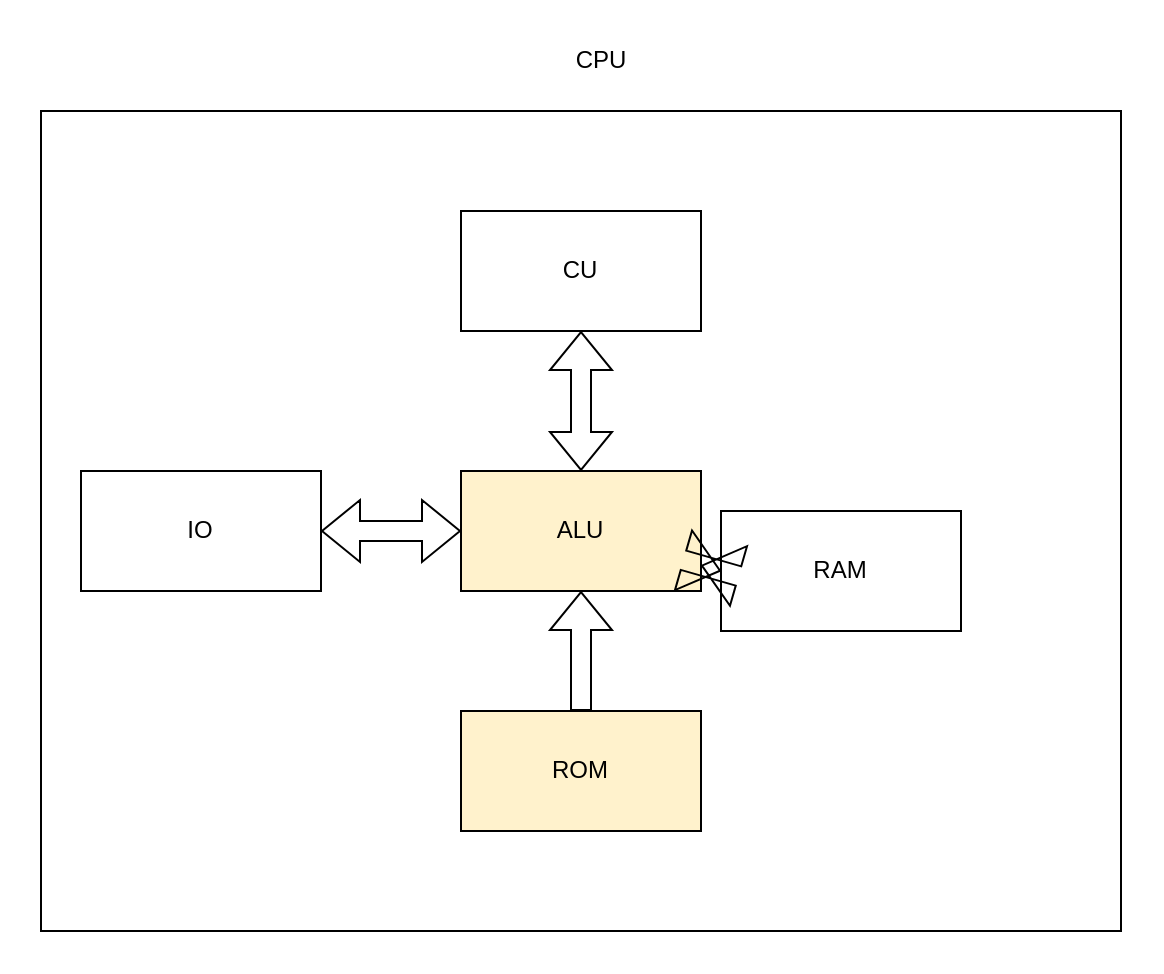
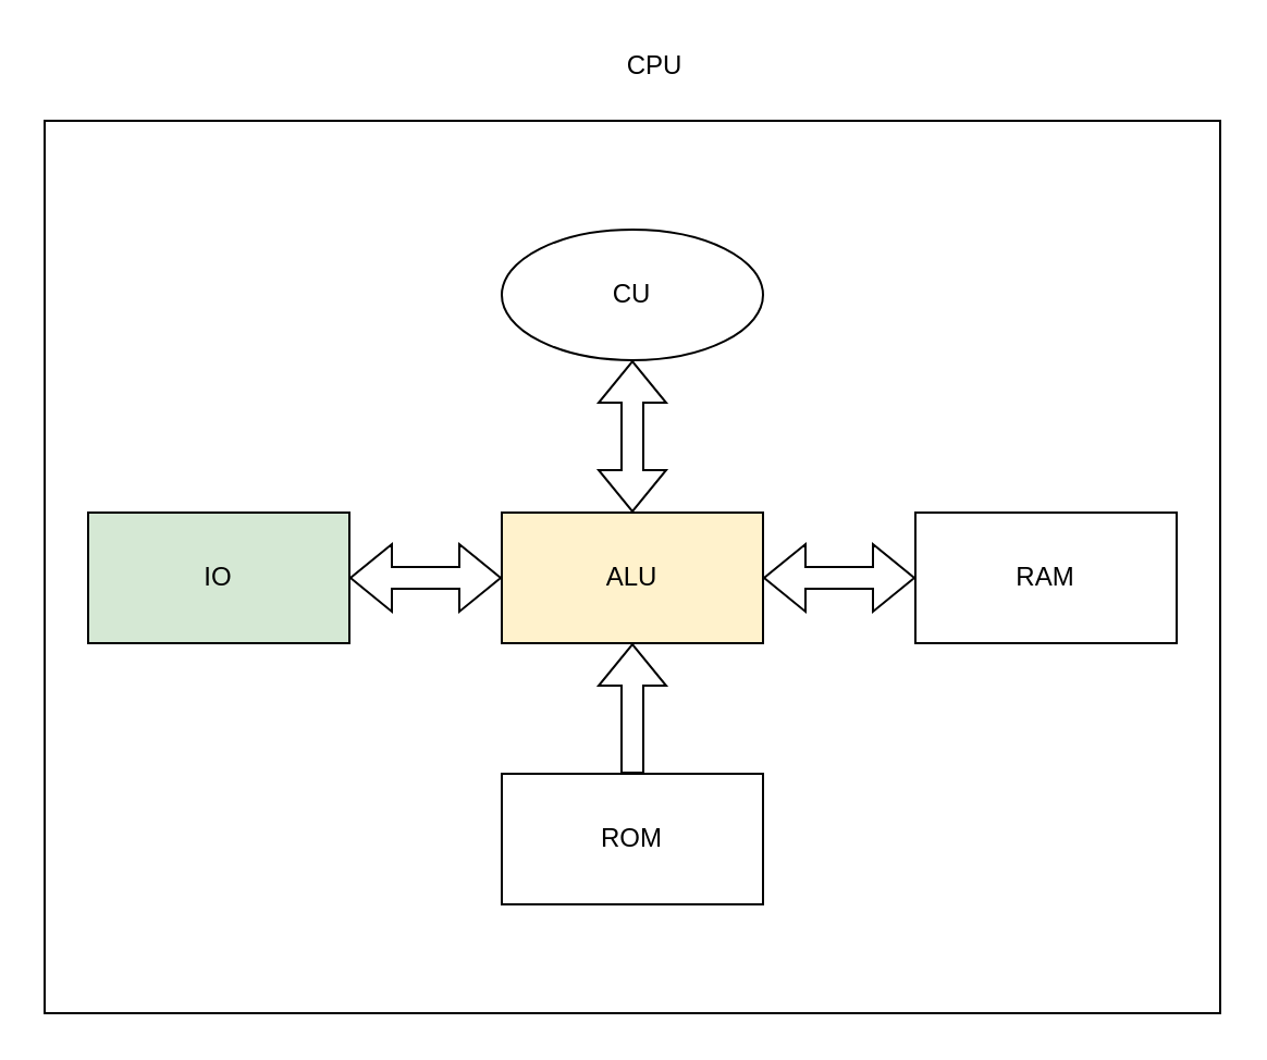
  <mxCell id="0" />
  <mxCell id="1" parent="0" />
  <mxCell id="2" value="" style="rounded=0;whiteSpace=wrap;html=1;" parent="1" vertex="1"><mxGeometry x="20" y="55" width="540" height="410" as="geometry" /></mxCell>
  <mxCell id="3" value="CPU" style="text;html=1;align=center;verticalAlign=middle;resizable=0;points=[];autosize=1;strokeColor=none;fillColor=none;" parent="1" vertex="1"><mxGeometry x="280" y="20" width="40" height="20" as="geometry" /></mxCell>
- <mxCell id="4" value="RAM" style="rounded=0;whiteSpace=wrap;html=1;" parent="1" vertex="1"><mxGeometry x="360" y="255" width="120" height="60" as="geometry" /></mxCell>
- <mxCell id="5" value="ROM" style="rounded=0;whiteSpace=wrap;html=1;fillColor=#fff2cc;" parent="1" vertex="1"><mxGeometry x="230" y="355" width="120" height="60" as="geometry" /></mxCell>
- <mxCell id="6" value="CU" style="rounded=0;whiteSpace=wrap;html=1;" parent="1" vertex="1"><mxGeometry x="230" y="105" width="120" height="60" as="geometry" /></mxCell>
+ <mxCell id="4" value="RAM" style="rounded=0;whiteSpace=wrap;html=1;" parent="1" vertex="1"><mxGeometry x="420" y="235" width="120" height="60" as="geometry" /></mxCell>
+ <mxCell id="5" value="ROM" style="rounded=0;whiteSpace=wrap;html=1;" parent="1" vertex="1"><mxGeometry x="230" y="355" width="120" height="60" as="geometry" /></mxCell>
+ <mxCell id="6" value="CU" style="ellipse;whiteSpace=wrap;html=1;" parent="1" vertex="1"><mxGeometry x="230" y="105" width="120" height="60" as="geometry" /></mxCell>
  <mxCell id="7" value="ALU" style="rounded=0;whiteSpace=wrap;html=1;fillColor=#fff2cc;" parent="1" vertex="1"><mxGeometry x="230" y="235" width="120" height="60" as="geometry" /></mxCell>
- <mxCell id="8" value="IO" style="rounded=0;whiteSpace=wrap;html=1;" parent="1" vertex="1"><mxGeometry x="40" y="235" width="120" height="60" as="geometry" /></mxCell>
+ <mxCell id="8" value="IO" style="rounded=0;whiteSpace=wrap;html=1;fillColor=#d5e8d4;" parent="1" vertex="1"><mxGeometry x="40" y="235" width="120" height="60" as="geometry" /></mxCell>
  <mxCell id="9" value="" style="shape=flexArrow;endArrow=classic;startArrow=classic;html=1;rounded=0;entryX=0.5;entryY=1;entryDx=0;entryDy=0;" edge="1" parent="1" source="7" target="6"><mxGeometry width="100" height="100" relative="1" as="geometry"><mxPoint x="270" y="345" as="sourcePoint" /><mxPoint x="370" y="245" as="targetPoint" /></mxGeometry></mxCell>
  <mxCell id="10" value="" style="shape=flexArrow;endArrow=classic;startArrow=classic;html=1;rounded=0;exitX=1;exitY=0.5;exitDx=0;exitDy=0;entryX=0;entryY=0.5;entryDx=0;entryDy=0;" edge="1" parent="1" source="8" target="7"><mxGeometry width="100" height="100" relative="1" as="geometry"><mxPoint x="270" y="345" as="sourcePoint" /><mxPoint x="370" y="245" as="targetPoint" /></mxGeometry></mxCell>
  <mxCell id="11" value="" style="shape=flexArrow;endArrow=classic;startArrow=classic;html=1;rounded=0;entryX=0;entryY=0.5;entryDx=0;entryDy=0;" edge="1" parent="1" source="7" target="4"><mxGeometry width="100" height="100" relative="1" as="geometry"><mxPoint x="270" y="345" as="sourcePoint" /><mxPoint x="370" y="245" as="targetPoint" /></mxGeometry></mxCell>
  <mxCell id="12" value="" style="shape=flexArrow;endArrow=classic;html=1;rounded=0;exitX=0.5;exitY=0;exitDx=0;exitDy=0;" edge="1" parent="1" source="5" target="7"><mxGeometry width="50" height="50" relative="1" as="geometry"><mxPoint x="300" y="315" as="sourcePoint" /><mxPoint x="350" y="265" as="targetPoint" /></mxGeometry></mxCell>
